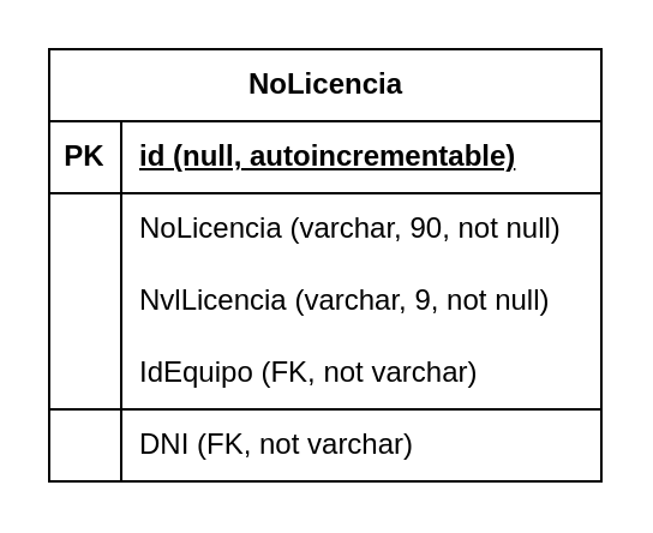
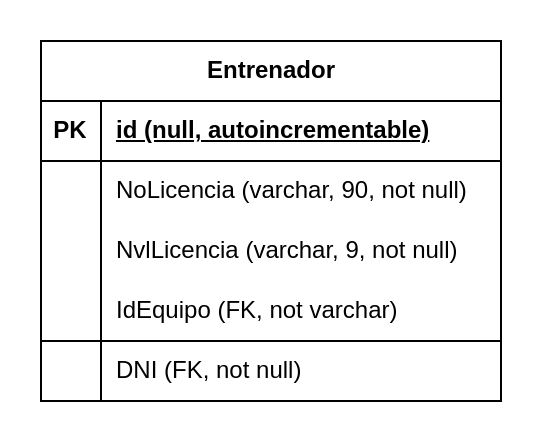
  <mxCell id="0" />
  <mxCell id="1" parent="0" />
  <mxCell id="2" value="" style="rounded=0;whiteSpace=wrap;html=1;fillColor=light-dark(#FFFFFF,#FFFFFF);" parent="1" vertex="1"><mxGeometry width="230" height="150" as="geometry" x="20" y="20" /></mxCell>
- <mxCell id="3" value="NoLicencia" style="shape=table;startSize=30;container=1;collapsible=1;childLayout=tableLayout;fixedRows=1;rowLines=0;fontStyle=1;align=center;resizeLast=1;html=1;strokeColor=light-dark(#000000,#000000);swimlaneFillColor=light-dark(transparent,#FFFFFF);fontColor=light-dark(#000000,#000000);fillColor=light-dark(#FFFFFF,#FFFFFF);fillStyle=solid;" parent="1" vertex="1"><mxGeometry width="230" height="180" as="geometry" x="20" y="20" /></mxCell>
+ <mxCell id="3" value="Entrenador" style="shape=table;startSize=30;container=1;collapsible=1;childLayout=tableLayout;fixedRows=1;rowLines=0;fontStyle=1;align=center;resizeLast=1;html=1;strokeColor=light-dark(#000000,#000000);swimlaneFillColor=light-dark(transparent,#FFFFFF);fontColor=light-dark(#000000,#000000);fillColor=light-dark(#FFFFFF,#FFFFFF);fillStyle=solid;" parent="1" vertex="1"><mxGeometry width="230" height="180" as="geometry" x="20" y="20" /></mxCell>
  <mxCell id="4" value="" style="shape=tableRow;horizontal=0;startSize=0;swimlaneHead=0;swimlaneBody=0;fillColor=none;collapsible=0;dropTarget=0;points=[[0,0.5],[1,0.5]];portConstraint=eastwest;top=0;left=0;right=0;bottom=1;strokeColor=light-dark(#000000,#000000);swimlaneFillColor=light-dark(transparent,#FFFFFF);fontColor=light-dark(#000000,#000000);" parent="3" vertex="1"><mxGeometry y="30" width="230" height="30" as="geometry" /></mxCell>
  <mxCell id="5" value="PK" style="shape=partialRectangle;connectable=0;fillColor=none;top=0;left=0;bottom=0;right=0;fontStyle=1;overflow=hidden;whiteSpace=wrap;html=1;strokeColor=light-dark(#000000,#000000);swimlaneFillColor=light-dark(transparent,#FFFFFF);fontColor=light-dark(#000000,#000000);" parent="4" vertex="1"><mxGeometry width="30" height="30" as="geometry"><mxRectangle width="30" height="30" as="alternateBounds" /></mxGeometry></mxCell>
  <mxCell id="6" value="id (null, autoincrementable)" style="shape=partialRectangle;connectable=0;fillColor=none;top=0;left=0;bottom=0;right=0;align=left;spacingLeft=6;fontStyle=5;overflow=hidden;whiteSpace=wrap;html=1;strokeColor=light-dark(#000000,#000000);swimlaneFillColor=light-dark(transparent,#FFFFFF);fontColor=light-dark(#000000,#000000);" parent="4" vertex="1"><mxGeometry x="30" width="200" height="30" as="geometry"><mxRectangle width="200" height="30" as="alternateBounds" /></mxGeometry></mxCell>
  <mxCell id="7" style="shape=tableRow;horizontal=0;startSize=0;swimlaneHead=0;swimlaneBody=0;fillColor=none;collapsible=0;dropTarget=0;points=[[0,0.5],[1,0.5]];portConstraint=eastwest;top=0;left=0;right=0;bottom=0;strokeColor=light-dark(#000000,#000000);swimlaneFillColor=light-dark(transparent,#FFFFFF);fontColor=light-dark(#000000,#000000);" parent="3" vertex="1"><mxGeometry y="60" width="230" height="30" as="geometry" /></mxCell>
  <mxCell id="8" style="shape=partialRectangle;connectable=0;fillColor=none;top=0;left=0;bottom=0;right=0;editable=1;overflow=hidden;whiteSpace=wrap;html=1;strokeColor=light-dark(#000000,#000000);swimlaneFillColor=light-dark(transparent,#FFFFFF);fontColor=light-dark(#000000,#000000);" parent="7" vertex="1"><mxGeometry width="30" height="30" as="geometry"><mxRectangle width="30" height="30" as="alternateBounds" /></mxGeometry></mxCell>
  <mxCell id="9" value="NoLicencia (varchar, 90, not null)" style="shape=partialRectangle;connectable=0;fillColor=none;top=0;left=0;bottom=0;right=0;align=left;spacingLeft=6;overflow=hidden;whiteSpace=wrap;html=1;strokeColor=light-dark(#000000,#000000);swimlaneFillColor=light-dark(transparent,#FFFFFF);fontColor=light-dark(#000000,#000000);" parent="7" vertex="1"><mxGeometry x="30" width="200" height="30" as="geometry"><mxRectangle width="200" height="30" as="alternateBounds" /></mxGeometry></mxCell>
  <mxCell id="10" style="shape=tableRow;horizontal=0;startSize=0;swimlaneHead=0;swimlaneBody=0;fillColor=none;collapsible=0;dropTarget=0;points=[[0,0.5],[1,0.5]];portConstraint=eastwest;top=0;left=0;right=0;bottom=0;strokeColor=light-dark(#000000,#000000);swimlaneFillColor=light-dark(transparent,#FFFFFF);fontColor=light-dark(#000000,#000000);" vertex="1" parent="3"><mxGeometry y="90" width="230" height="30" as="geometry" /></mxCell>
  <mxCell id="11" style="shape=partialRectangle;connectable=0;fillColor=none;top=0;left=0;bottom=0;right=0;editable=1;overflow=hidden;whiteSpace=wrap;html=1;strokeColor=light-dark(#000000,#000000);swimlaneFillColor=light-dark(transparent,#FFFFFF);fontColor=light-dark(#000000,#000000);" vertex="1" parent="10"><mxGeometry width="30" height="30" as="geometry"><mxRectangle width="30" height="30" as="alternateBounds" /></mxGeometry></mxCell>
  <mxCell id="12" value="NvlLicencia (varchar, 9, not null)" style="shape=partialRectangle;connectable=0;fillColor=none;top=0;left=0;bottom=0;right=0;align=left;spacingLeft=6;overflow=hidden;whiteSpace=wrap;html=1;strokeColor=light-dark(#000000,#000000);swimlaneFillColor=light-dark(transparent,#FFFFFF);fontColor=light-dark(#000000,#000000);" vertex="1" parent="10"><mxGeometry x="30" width="200" height="30" as="geometry"><mxRectangle width="200" height="30" as="alternateBounds" /></mxGeometry></mxCell>
  <mxCell id="13" style="shape=tableRow;horizontal=0;startSize=0;swimlaneHead=0;swimlaneBody=0;fillColor=none;collapsible=0;dropTarget=0;points=[[0,0.5],[1,0.5]];portConstraint=eastwest;top=0;left=0;right=0;bottom=0;strokeColor=light-dark(#000000,#000000);swimlaneFillColor=light-dark(transparent,#FFFFFF);fontColor=light-dark(#000000,#000000);" parent="3" vertex="1"><mxGeometry y="120" width="230" height="30" as="geometry" /></mxCell>
  <mxCell id="14" style="shape=partialRectangle;connectable=0;fillColor=none;top=0;left=0;bottom=0;right=0;editable=1;overflow=hidden;whiteSpace=wrap;html=1;strokeColor=light-dark(#000000,#000000);swimlaneFillColor=light-dark(transparent,#FFFFFF);fontColor=light-dark(#000000,#000000);" parent="13" vertex="1"><mxGeometry width="30" height="30" as="geometry"><mxRectangle width="30" height="30" as="alternateBounds" /></mxGeometry></mxCell>
  <mxCell id="15" value="IdEquipo (FK, not varchar)" style="shape=partialRectangle;connectable=0;fillColor=none;top=0;left=0;bottom=0;right=0;align=left;spacingLeft=6;overflow=hidden;whiteSpace=wrap;html=1;strokeColor=light-dark(#000000,#000000);swimlaneFillColor=light-dark(transparent,#FFFFFF);fontColor=light-dark(#000000,#000000);" parent="13" vertex="1"><mxGeometry x="30" width="200" height="30" as="geometry"><mxRectangle width="200" height="30" as="alternateBounds" /></mxGeometry></mxCell>
  <mxCell id="16" style="shape=tableRow;horizontal=0;startSize=0;swimlaneHead=0;swimlaneBody=0;fillColor=none;collapsible=0;dropTarget=0;points=[[0,0.5],[1,0.5]];portConstraint=eastwest;top=0;left=0;right=0;bottom=0;strokeColor=light-dark(#000000,#000000);swimlaneFillColor=light-dark(transparent,#FFFFFF);fontColor=light-dark(#000000,#000000);" parent="3" vertex="1"><mxGeometry y="150" width="230" height="30" as="geometry" /></mxCell>
  <mxCell id="17" style="shape=partialRectangle;connectable=0;fillColor=none;top=0;left=0;bottom=0;right=0;editable=1;overflow=hidden;whiteSpace=wrap;html=1;strokeColor=light-dark(#000000,#000000);swimlaneFillColor=light-dark(transparent,#FFFFFF);fontColor=light-dark(#000000,#000000);" parent="16" vertex="1"><mxGeometry width="30" height="30" as="geometry"><mxRectangle width="30" height="30" as="alternateBounds" /></mxGeometry></mxCell>
- <mxCell id="18" value="DNI (FK, not varchar)" style="shape=partialRectangle;connectable=0;fillColor=none;top=0;left=0;bottom=0;right=0;align=left;spacingLeft=6;overflow=hidden;whiteSpace=wrap;html=1;strokeColor=light-dark(#000000,#000000);swimlaneFillColor=light-dark(transparent,#FFFFFF);fontColor=light-dark(#000000,#000000);" parent="16" vertex="1"><mxGeometry x="30" width="200" height="30" as="geometry"><mxRectangle width="200" height="30" as="alternateBounds" /></mxGeometry></mxCell>
+ <mxCell id="18" value="DNI (FK, not null)" style="shape=partialRectangle;connectable=0;fillColor=none;top=0;left=0;bottom=0;right=0;align=left;spacingLeft=6;overflow=hidden;whiteSpace=wrap;html=1;strokeColor=light-dark(#000000,#000000);swimlaneFillColor=light-dark(transparent,#FFFFFF);fontColor=light-dark(#000000,#000000);" parent="16" vertex="1"><mxGeometry x="30" width="200" height="30" as="geometry"><mxRectangle width="200" height="30" as="alternateBounds" /></mxGeometry></mxCell>
